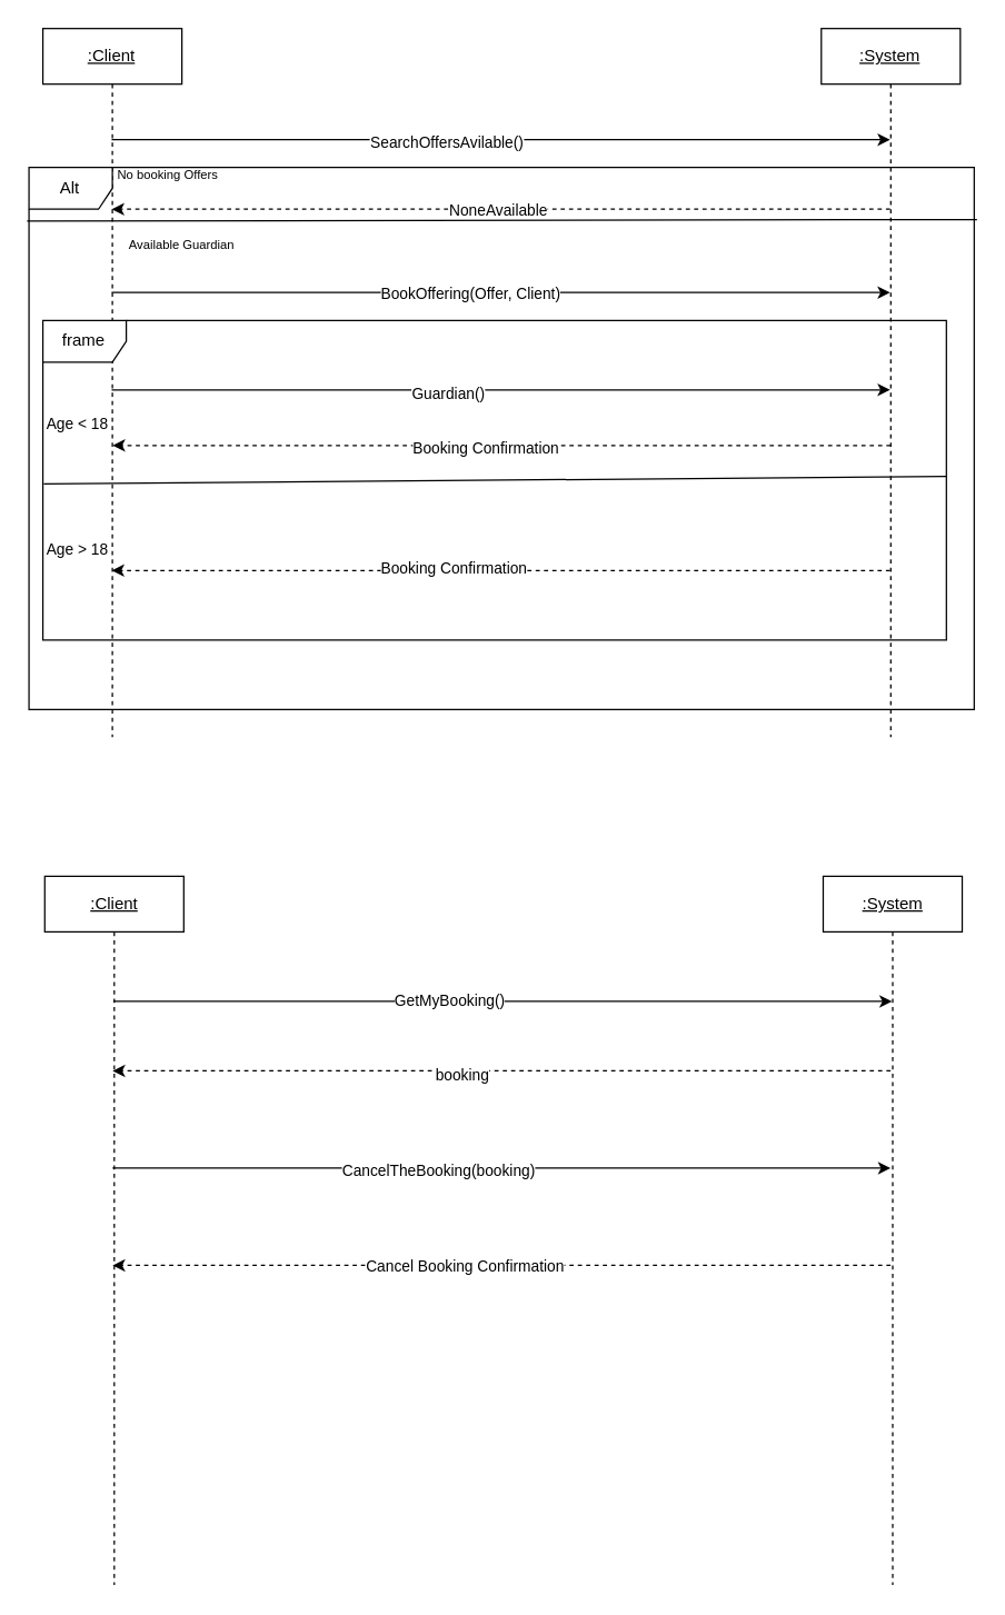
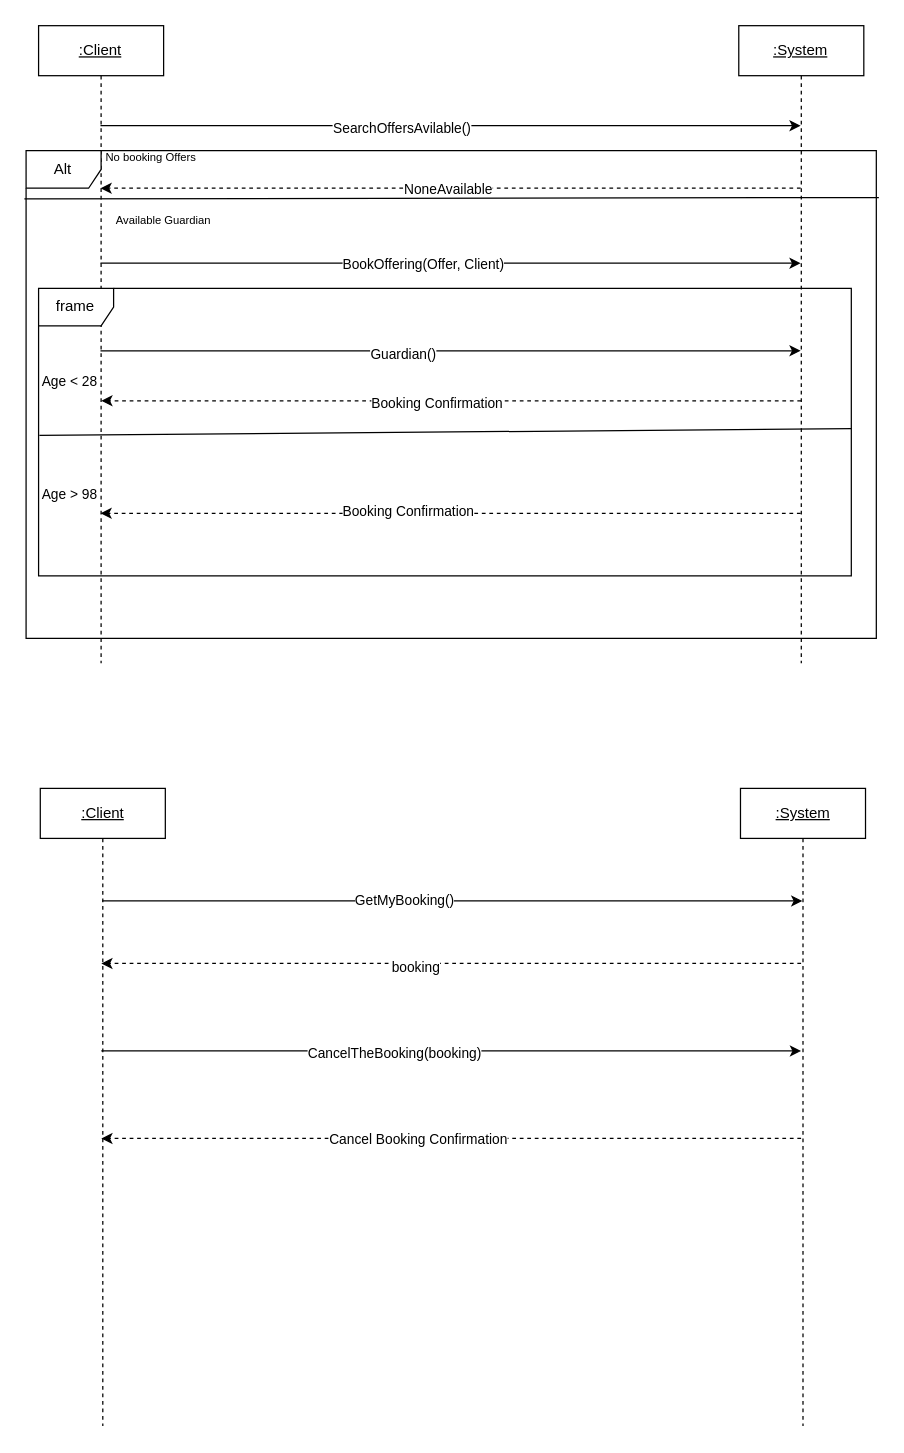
  <mxCell id="0" />
  <mxCell id="1" parent="0" />
  <mxCell id="2" value="&lt;u&gt;:Client&lt;/u&gt;" style="shape=umlLifeline;perimeter=lifelinePerimeter;whiteSpace=wrap;html=1;container=1;dropTarget=0;collapsible=0;recursiveResize=0;outlineConnect=0;portConstraint=eastwest;newEdgeStyle={&quot;curved&quot;:0,&quot;rounded&quot;:0};" vertex="1" parent="1"><mxGeometry x="30.36" y="20" width="100" height="510" as="geometry" /></mxCell>
  <mxCell id="3" value="&lt;u&gt;:System&lt;/u&gt;" style="shape=umlLifeline;perimeter=lifelinePerimeter;whiteSpace=wrap;html=1;container=1;dropTarget=0;collapsible=0;recursiveResize=0;outlineConnect=0;portConstraint=eastwest;newEdgeStyle={&quot;curved&quot;:0,&quot;rounded&quot;:0};" vertex="1" parent="1"><mxGeometry x="590.36" y="20" width="100" height="510" as="geometry" /></mxCell>
  <mxCell id="4" value="" style="endArrow=classic;html=1;rounded=0;" edge="1" parent="1" source="2" target="3"><mxGeometry width="50" height="50" relative="1" as="geometry"><mxPoint x="220.36" y="180" as="sourcePoint" /><mxPoint x="270.36" y="130" as="targetPoint" /><Array as="points"><mxPoint x="380.36" y="100" /></Array></mxGeometry></mxCell>
  <mxCell id="5" value="SearchOffersAvilable()" style="edgeLabel;html=1;align=center;verticalAlign=middle;resizable=0;points=[];" vertex="1" connectable="0" parent="4"><mxGeometry x="-0.139" y="-1" relative="1" as="geometry"><mxPoint as="offset" /></mxGeometry></mxCell>
  <mxCell id="6" value="" style="html=1;labelBackgroundColor=#ffffff;startArrow=none;startFill=0;startSize=6;endArrow=classic;endFill=1;endSize=6;jettySize=auto;orthogonalLoop=1;strokeWidth=1;dashed=1;fontSize=14;rounded=0;" edge="1" parent="1" source="3" target="2"><mxGeometry width="60" height="60" relative="1" as="geometry"><mxPoint x="600.36" y="290" as="sourcePoint" /><mxPoint x="660.36" y="230" as="targetPoint" /><Array as="points"><mxPoint x="370.36" y="150" /></Array></mxGeometry></mxCell>
  <mxCell id="7" value="NoneAvailable" style="edgeLabel;html=1;align=center;verticalAlign=middle;resizable=0;points=[];" vertex="1" connectable="0" parent="6"><mxGeometry x="0.008" relative="1" as="geometry"><mxPoint as="offset" /></mxGeometry></mxCell>
  <mxCell id="8" value="" style="endArrow=classic;html=1;rounded=0;" edge="1" parent="1" source="2" target="3"><mxGeometry width="50" height="50" relative="1" as="geometry"><mxPoint x="210.36" y="320" as="sourcePoint" /><mxPoint x="260.36" y="270" as="targetPoint" /><Array as="points"><mxPoint x="360.36" y="210" /></Array></mxGeometry></mxCell>
  <mxCell id="9" value="BookOffering(Offer, Client)" style="edgeLabel;html=1;align=center;verticalAlign=middle;resizable=0;points=[];" vertex="1" connectable="0" parent="8"><mxGeometry x="-0.08" relative="1" as="geometry"><mxPoint as="offset" /></mxGeometry></mxCell>
  <mxCell id="10" value="" style="endArrow=classic;html=1;rounded=0;" edge="1" parent="1" source="2" target="3"><mxGeometry width="50" height="50" relative="1" as="geometry"><mxPoint x="220.36" y="430" as="sourcePoint" /><mxPoint x="270.36" y="380" as="targetPoint" /><Array as="points"><mxPoint x="370.36" y="280" /></Array></mxGeometry></mxCell>
  <mxCell id="11" value="Guardian()" style="edgeLabel;html=1;align=center;verticalAlign=middle;resizable=0;points=[];" vertex="1" connectable="0" parent="10"><mxGeometry x="-0.134" y="-2" relative="1" as="geometry"><mxPoint as="offset" /></mxGeometry></mxCell>
  <mxCell id="12" value="" style="html=1;labelBackgroundColor=#ffffff;startArrow=none;startFill=0;startSize=6;endArrow=classic;endFill=1;endSize=6;jettySize=auto;orthogonalLoop=1;strokeWidth=1;dashed=1;fontSize=14;rounded=0;" edge="1" parent="1"><mxGeometry width="60" height="60" relative="1" as="geometry"><mxPoint x="640.2" y="320" as="sourcePoint" /><mxPoint x="80.51" y="320" as="targetPoint" /><Array as="points"><mxPoint x="370.7" y="320" /></Array></mxGeometry></mxCell>
  <mxCell id="13" value="Booking Confirmation" style="edgeLabel;html=1;align=center;verticalAlign=middle;resizable=0;points=[];" vertex="1" connectable="0" parent="12"><mxGeometry x="0.045" y="1" relative="1" as="geometry"><mxPoint as="offset" /></mxGeometry></mxCell>
  <mxCell id="14" value="Alt" style="shape=umlFrame;whiteSpace=wrap;html=1;pointerEvents=0;" vertex="1" parent="1"><mxGeometry x="20.36" y="120" width="680" height="390" as="geometry" /></mxCell>
  <mxCell id="15" value="" style="endArrow=none;html=1;rounded=0;exitX=-0.002;exitY=0.099;exitDx=0;exitDy=0;exitPerimeter=0;entryX=1.003;entryY=0.096;entryDx=0;entryDy=0;entryPerimeter=0;" edge="1" parent="1" source="14" target="14"><mxGeometry width="50" height="50" relative="1" as="geometry"><mxPoint x="210.36" y="210" as="sourcePoint" /><mxPoint x="260.36" y="160" as="targetPoint" /></mxGeometry></mxCell>
  <mxCell id="16" value="&lt;font style=&quot;font-size: 9px;&quot;&gt;No booking Offers&lt;/font&gt;" style="text;html=1;align=center;verticalAlign=middle;resizable=0;points=[];autosize=1;strokeColor=none;fillColor=none;" vertex="1" parent="1"><mxGeometry x="70.36" y="110" width="100" height="30" as="geometry" /></mxCell>
  <mxCell id="17" value="frame" style="shape=umlFrame;whiteSpace=wrap;html=1;pointerEvents=0;" vertex="1" parent="1"><mxGeometry x="30.36" y="230" width="650" height="230" as="geometry" /></mxCell>
  <mxCell id="18" value="" style="endArrow=none;html=1;rounded=0;exitX=0.002;exitY=0.476;exitDx=0;exitDy=0;exitPerimeter=0;entryX=1.001;entryY=0.452;entryDx=0;entryDy=0;entryPerimeter=0;" edge="1" parent="1"><mxGeometry width="50" height="50" relative="1" as="geometry"><mxPoint x="31.01" y="347.76" as="sourcePoint" /><mxPoint x="680.36" y="342.24" as="targetPoint" /></mxGeometry></mxCell>
  <mxCell id="19" value="" style="html=1;labelBackgroundColor=#ffffff;startArrow=none;startFill=0;startSize=6;endArrow=classic;endFill=1;endSize=6;jettySize=auto;orthogonalLoop=1;strokeWidth=1;dashed=1;fontSize=14;rounded=0;" edge="1" parent="1" source="3" target="2"><mxGeometry width="60" height="60" relative="1" as="geometry"><mxPoint x="420.36" y="430" as="sourcePoint" /><mxPoint x="480.36" y="370" as="targetPoint" /><Array as="points"><mxPoint x="360.36" y="410" /></Array></mxGeometry></mxCell>
  <mxCell id="20" value="Booking Confirmation" style="edgeLabel;html=1;align=center;verticalAlign=middle;resizable=0;points=[];" vertex="1" connectable="0" parent="19"><mxGeometry x="0.121" y="-2" relative="1" as="geometry"><mxPoint as="offset" /></mxGeometry></mxCell>
- <mxCell id="21" value="&lt;font style=&quot;font-size: 11px;&quot;&gt;Age &amp;lt; 18&lt;/font&gt;" style="text;html=1;align=center;verticalAlign=middle;resizable=0;points=[];autosize=1;strokeColor=none;fillColor=none;" vertex="1" parent="1"><mxGeometry x="20.36" y="290" width="70" height="30" as="geometry" /></mxCell>
- <mxCell id="22" value="&lt;font style=&quot;font-size: 11px;&quot;&gt;Age &amp;gt; 18&lt;/font&gt;" style="text;html=1;align=center;verticalAlign=middle;resizable=0;points=[];autosize=1;strokeColor=none;fillColor=none;" vertex="1" parent="1"><mxGeometry x="20.36" y="380" width="70" height="30" as="geometry" /></mxCell>
+ <mxCell id="21" value="&lt;font style=&quot;font-size: 11px;&quot;&gt;Age &amp;lt; 28&lt;/font&gt;" style="text;html=1;align=center;verticalAlign=middle;resizable=0;points=[];autosize=1;strokeColor=none;fillColor=none;" vertex="1" parent="1"><mxGeometry x="20.36" y="290" width="70" height="30" as="geometry" /></mxCell>
+ <mxCell id="22" value="&lt;font style=&quot;font-size: 11px;&quot;&gt;Age &amp;gt; 98&lt;/font&gt;" style="text;html=1;align=center;verticalAlign=middle;resizable=0;points=[];autosize=1;strokeColor=none;fillColor=none;" vertex="1" parent="1"><mxGeometry x="20.36" y="380" width="70" height="30" as="geometry" /></mxCell>
  <mxCell id="23" value="&lt;font style=&quot;font-size: 9px;&quot;&gt;Available Guardian&lt;/font&gt;" style="text;html=1;align=center;verticalAlign=middle;resizable=0;points=[];autosize=1;strokeColor=none;fillColor=none;" vertex="1" parent="1"><mxGeometry x="85.36" y="160" width="90" height="30" as="geometry" /></mxCell>
  <mxCell id="24" value="&lt;u&gt;:Client&lt;/u&gt;" style="shape=umlLifeline;perimeter=lifelinePerimeter;whiteSpace=wrap;html=1;container=1;dropTarget=0;collapsible=0;recursiveResize=0;outlineConnect=0;portConstraint=eastwest;newEdgeStyle={&quot;curved&quot;:0,&quot;rounded&quot;:0};" vertex="1" parent="1"><mxGeometry x="31.72" y="630" width="100" height="510" as="geometry" /></mxCell>
  <mxCell id="25" value="&lt;u&gt;:System&lt;/u&gt;" style="shape=umlLifeline;perimeter=lifelinePerimeter;whiteSpace=wrap;html=1;container=1;dropTarget=0;collapsible=0;recursiveResize=0;outlineConnect=0;portConstraint=eastwest;newEdgeStyle={&quot;curved&quot;:0,&quot;rounded&quot;:0};" vertex="1" parent="1"><mxGeometry x="591.72" y="630" width="100" height="510" as="geometry" /></mxCell>
  <mxCell id="26" value="" style="endArrow=classic;html=1;rounded=0;" edge="1" parent="1" source="24" target="25"><mxGeometry width="50" height="50" relative="1" as="geometry"><mxPoint x="170.36" y="820" as="sourcePoint" /><mxPoint x="220.36" y="770" as="targetPoint" /><Array as="points"><mxPoint x="410.36" y="720" /></Array></mxGeometry></mxCell>
  <mxCell id="27" value="GetMyBooking()" style="edgeLabel;html=1;align=center;verticalAlign=middle;resizable=0;points=[];" vertex="1" connectable="0" parent="26"><mxGeometry x="-0.141" y="1" relative="1" as="geometry"><mxPoint as="offset" /></mxGeometry></mxCell>
  <mxCell id="28" value="" style="html=1;labelBackgroundColor=#ffffff;startArrow=none;startFill=0;startSize=6;endArrow=classic;endFill=1;endSize=6;jettySize=auto;orthogonalLoop=1;strokeWidth=1;dashed=1;fontSize=14;rounded=0;" edge="1" parent="1"><mxGeometry width="60" height="60" relative="1" as="geometry"><mxPoint x="640.2" y="770" as="sourcePoint" /><mxPoint x="80.51" y="770" as="targetPoint" /></mxGeometry></mxCell>
  <mxCell id="29" value="booking" style="edgeLabel;html=1;align=center;verticalAlign=middle;resizable=0;points=[];" vertex="1" connectable="0" parent="28"><mxGeometry x="0.104" y="2" relative="1" as="geometry"><mxPoint as="offset" /></mxGeometry></mxCell>
  <mxCell id="30" value="" style="endArrow=classic;html=1;rounded=0;" edge="1" parent="1"><mxGeometry width="50" height="50" relative="1" as="geometry"><mxPoint x="80.51" y="840" as="sourcePoint" /><mxPoint x="640.2" y="840" as="targetPoint" /></mxGeometry></mxCell>
  <mxCell id="31" value="CancelTheBooking(booking)" style="edgeLabel;html=1;align=center;verticalAlign=middle;resizable=0;points=[];" vertex="1" connectable="0" parent="30"><mxGeometry x="-0.163" y="-1" relative="1" as="geometry"><mxPoint as="offset" /></mxGeometry></mxCell>
  <mxCell id="32" value="" style="html=1;labelBackgroundColor=#ffffff;startArrow=none;startFill=0;startSize=6;endArrow=classic;endFill=1;endSize=6;jettySize=auto;orthogonalLoop=1;strokeWidth=1;dashed=1;fontSize=14;rounded=0;" edge="1" parent="1"><mxGeometry width="60" height="60" relative="1" as="geometry"><mxPoint x="640.2" y="910" as="sourcePoint" /><mxPoint x="80.51" y="910" as="targetPoint" /></mxGeometry></mxCell>
  <mxCell id="33" value="Cancel Booking Confirmation" style="edgeLabel;html=1;align=center;verticalAlign=middle;resizable=0;points=[];" vertex="1" connectable="0" parent="32"><mxGeometry x="0.096" relative="1" as="geometry"><mxPoint as="offset" /></mxGeometry></mxCell>
